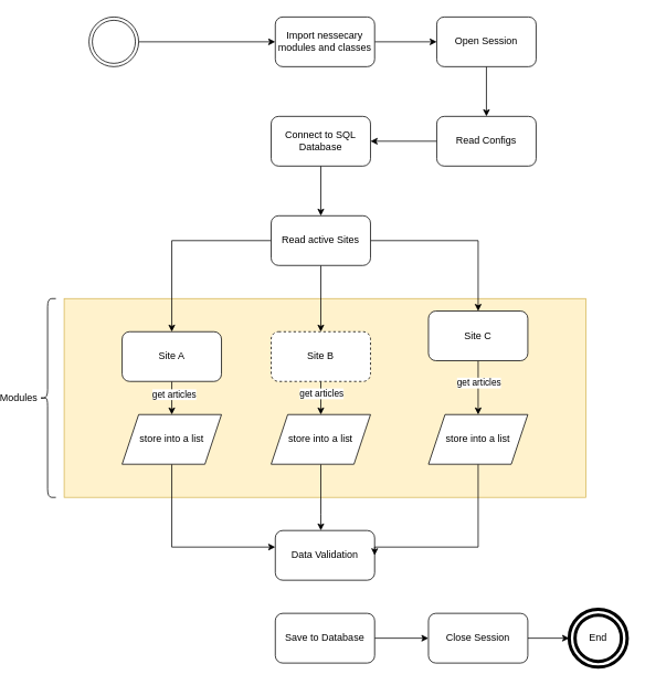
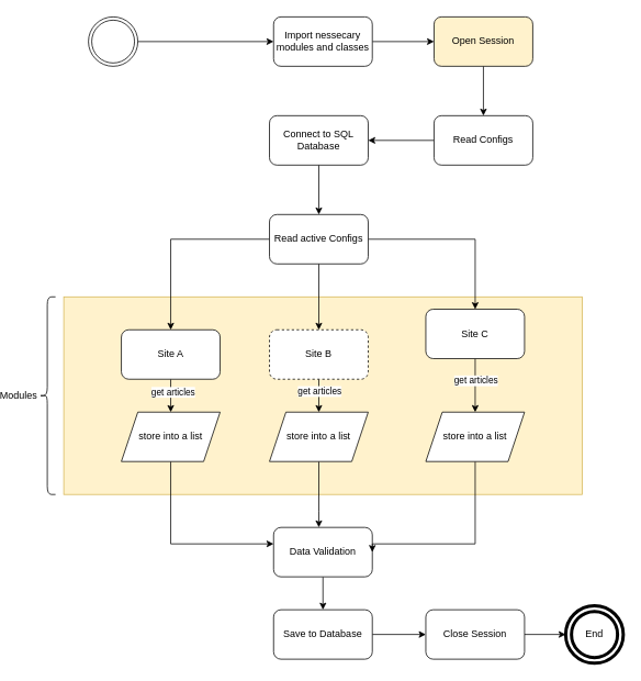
  <mxCell id="0" />
  <mxCell id="1" parent="0" />
  <mxCell id="2" value="" style="rounded=0;whiteSpace=wrap;html=1;fillColor=#fff2cc;strokeColor=#d6b656;" vertex="1" parent="1"><mxGeometry x="50" y="360" width="630" height="240" as="geometry" /></mxCell>
  <mxCell id="3" style="edgeStyle=orthogonalEdgeStyle;rounded=0;orthogonalLoop=1;jettySize=auto;html=1;" edge="1" parent="1" source="4" target="31"><mxGeometry relative="1" as="geometry" /></mxCell>
  <mxCell id="4" value="" style="ellipse;shape=doubleEllipse;html=1;dashed=0;whiteSpace=wrap;aspect=fixed;" vertex="1" parent="1"><mxGeometry x="80" y="20" width="60" height="60" as="geometry" /></mxCell>
  <mxCell id="5" style="edgeStyle=orthogonalEdgeStyle;rounded=0;orthogonalLoop=1;jettySize=auto;html=1;" edge="1" parent="1" source="6" target="33"><mxGeometry relative="1" as="geometry" /></mxCell>
  <mxCell id="6" value="Read Configs" style="rounded=1;whiteSpace=wrap;html=1;" vertex="1" parent="1"><mxGeometry x="500" y="140" width="120" height="60" as="geometry" /></mxCell>
  <mxCell id="7" style="edgeStyle=orthogonalEdgeStyle;rounded=0;orthogonalLoop=1;jettySize=auto;html=1;" edge="1" parent="1" source="10" target="13"><mxGeometry relative="1" as="geometry" /></mxCell>
  <mxCell id="8" style="edgeStyle=orthogonalEdgeStyle;rounded=0;orthogonalLoop=1;jettySize=auto;html=1;" edge="1" parent="1" source="10" target="16"><mxGeometry relative="1" as="geometry" /></mxCell>
  <mxCell id="9" style="edgeStyle=orthogonalEdgeStyle;rounded=0;orthogonalLoop=1;jettySize=auto;html=1;" edge="1" parent="1" source="10" target="19"><mxGeometry relative="1" as="geometry" /></mxCell>
- <mxCell id="10" value="Read active Sites" style="rounded=1;whiteSpace=wrap;html=1;" vertex="1" parent="1"><mxGeometry x="300" y="260" width="120" height="60" as="geometry" /></mxCell>
+ <mxCell id="10" value="Read active Configs" style="rounded=1;whiteSpace=wrap;html=1;" vertex="1" parent="1"><mxGeometry x="300" y="260" width="120" height="60" as="geometry" /></mxCell>
  <mxCell id="11" value="" style="edgeStyle=orthogonalEdgeStyle;rounded=0;orthogonalLoop=1;jettySize=auto;html=1;" edge="1" parent="1" source="13" target="21"><mxGeometry relative="1" as="geometry" /></mxCell>
  <mxCell id="12" value="get articles" style="edgeLabel;html=1;align=center;verticalAlign=middle;resizable=0;points=[];" vertex="1" connectable="0" parent="11"><mxGeometry x="-0.25" y="2" relative="1" as="geometry"><mxPoint as="offset" /></mxGeometry></mxCell>
  <mxCell id="13" value="Site A" style="rounded=1;whiteSpace=wrap;html=1;" vertex="1" parent="1"><mxGeometry x="120" y="400" width="120" height="60" as="geometry" /></mxCell>
  <mxCell id="14" style="edgeStyle=orthogonalEdgeStyle;rounded=0;orthogonalLoop=1;jettySize=auto;html=1;" edge="1" parent="1" source="16" target="35"><mxGeometry relative="1" as="geometry" /></mxCell>
  <mxCell id="15" value="get articles" style="edgeLabel;html=1;align=center;verticalAlign=middle;resizable=0;points=[];" vertex="1" connectable="0" parent="14"><mxGeometry x="-0.3" relative="1" as="geometry"><mxPoint as="offset" /></mxGeometry></mxCell>
  <mxCell id="16" value="Site B" style="rounded=1;whiteSpace=wrap;html=1;dashed=1;" vertex="1" parent="1"><mxGeometry x="300" y="400" width="120" height="60" as="geometry" /></mxCell>
  <mxCell id="17" style="edgeStyle=orthogonalEdgeStyle;rounded=0;orthogonalLoop=1;jettySize=auto;html=1;" edge="1" parent="1" source="19" target="37"><mxGeometry relative="1" as="geometry" /></mxCell>
  <mxCell id="18" value="get articles" style="edgeLabel;html=1;align=center;verticalAlign=middle;resizable=0;points=[];" vertex="1" connectable="0" parent="17"><mxGeometry x="-0.2" relative="1" as="geometry"><mxPoint as="offset" /></mxGeometry></mxCell>
  <mxCell id="19" value="Site C" style="rounded=1;whiteSpace=wrap;html=1;" vertex="1" parent="1"><mxGeometry x="490" y="375" width="120" height="60" as="geometry" /></mxCell>
  <mxCell id="20" style="edgeStyle=orthogonalEdgeStyle;rounded=0;orthogonalLoop=1;jettySize=auto;html=1;" edge="1" parent="1" source="21" target="23"><mxGeometry relative="1" as="geometry"><Array as="points"><mxPoint x="180" y="660" /></Array></mxGeometry></mxCell>
  <mxCell id="21" value="store into a list" style="shape=parallelogram;perimeter=parallelogramPerimeter;whiteSpace=wrap;html=1;fixedSize=1;" vertex="1" parent="1"><mxGeometry x="120" y="500" width="120" height="60" as="geometry" /></mxCell>
+ <mxCell id="22" style="edgeStyle=orthogonalEdgeStyle;rounded=0;orthogonalLoop=1;jettySize=auto;html=1;" edge="1" parent="1" source="23" target="25"><mxGeometry relative="1" as="geometry" /></mxCell>
  <mxCell id="23" value="Data Validation" style="rounded=1;whiteSpace=wrap;html=1;" vertex="1" parent="1"><mxGeometry x="305" y="640" width="120" height="60" as="geometry" /></mxCell>
  <mxCell id="24" style="edgeStyle=orthogonalEdgeStyle;rounded=0;orthogonalLoop=1;jettySize=auto;html=1;" edge="1" parent="1" source="25" target="27"><mxGeometry relative="1" as="geometry" /></mxCell>
  <mxCell id="25" value="Save to Database" style="rounded=1;whiteSpace=wrap;html=1;" vertex="1" parent="1"><mxGeometry x="305" y="740" width="120" height="60" as="geometry" /></mxCell>
  <mxCell id="26" style="edgeStyle=orthogonalEdgeStyle;rounded=0;orthogonalLoop=1;jettySize=auto;html=1;" edge="1" parent="1" source="27" target="39"><mxGeometry relative="1" as="geometry" /></mxCell>
  <mxCell id="27" value="Close Session" style="rounded=1;whiteSpace=wrap;html=1;" vertex="1" parent="1"><mxGeometry x="490" y="740" width="120" height="60" as="geometry" /></mxCell>
  <mxCell id="28" style="edgeStyle=orthogonalEdgeStyle;rounded=0;orthogonalLoop=1;jettySize=auto;html=1;" edge="1" parent="1" source="29" target="6"><mxGeometry relative="1" as="geometry" /></mxCell>
- <mxCell id="29" value="Open Session" style="rounded=1;whiteSpace=wrap;html=1;" vertex="1" parent="1"><mxGeometry x="500" y="20" width="120" height="60" as="geometry" /></mxCell>
+ <mxCell id="29" value="Open Session" style="rounded=1;whiteSpace=wrap;html=1;fillColor=#fff2cc;" vertex="1" parent="1"><mxGeometry x="500" y="20" width="120" height="60" as="geometry" /></mxCell>
  <mxCell id="30" style="edgeStyle=orthogonalEdgeStyle;rounded=0;orthogonalLoop=1;jettySize=auto;html=1;" edge="1" parent="1" source="31" target="29"><mxGeometry relative="1" as="geometry" /></mxCell>
  <mxCell id="31" value="Import nessecary modules and classes" style="rounded=1;whiteSpace=wrap;html=1;" vertex="1" parent="1"><mxGeometry x="305" y="20" width="120" height="60" as="geometry" /></mxCell>
  <mxCell id="32" style="edgeStyle=orthogonalEdgeStyle;rounded=0;orthogonalLoop=1;jettySize=auto;html=1;" edge="1" parent="1" source="33" target="10"><mxGeometry relative="1" as="geometry" /></mxCell>
  <mxCell id="33" value="Connect to SQL Database" style="rounded=1;whiteSpace=wrap;html=1;" vertex="1" parent="1"><mxGeometry x="300" y="140" width="120" height="60" as="geometry" /></mxCell>
  <mxCell id="34" style="edgeStyle=orthogonalEdgeStyle;rounded=0;orthogonalLoop=1;jettySize=auto;html=1;" edge="1" parent="1" source="35" target="23"><mxGeometry relative="1" as="geometry"><Array as="points"><mxPoint x="360" y="620" /><mxPoint x="360" y="620" /></Array></mxGeometry></mxCell>
  <mxCell id="35" value="store into a list" style="shape=parallelogram;perimeter=parallelogramPerimeter;whiteSpace=wrap;html=1;fixedSize=1;" vertex="1" parent="1"><mxGeometry x="300" y="500" width="120" height="60" as="geometry" /></mxCell>
  <mxCell id="36" style="edgeStyle=orthogonalEdgeStyle;rounded=0;orthogonalLoop=1;jettySize=auto;html=1;entryX=1;entryY=0.5;entryDx=0;entryDy=0;" edge="1" parent="1" source="37" target="23"><mxGeometry relative="1" as="geometry"><Array as="points"><mxPoint x="550" y="660" /><mxPoint x="425" y="660" /></Array></mxGeometry></mxCell>
  <mxCell id="37" value="store into a list" style="shape=parallelogram;perimeter=parallelogramPerimeter;whiteSpace=wrap;html=1;fixedSize=1;" vertex="1" parent="1"><mxGeometry x="490" y="500" width="120" height="60" as="geometry" /></mxCell>
  <mxCell id="38" value="Modules" style="shape=curlyBracket;whiteSpace=wrap;html=1;rounded=1;labelPosition=left;verticalLabelPosition=middle;align=right;verticalAlign=middle;" vertex="1" parent="1"><mxGeometry x="20" y="360" width="20" height="240" as="geometry" /></mxCell>
  <mxCell id="39" value="End" style="ellipse;shape=doubleEllipse;whiteSpace=wrap;html=1;aspect=fixed;strokeWidth=4;" vertex="1" parent="1"><mxGeometry x="660" y="735" width="70" height="70" as="geometry" /></mxCell>
